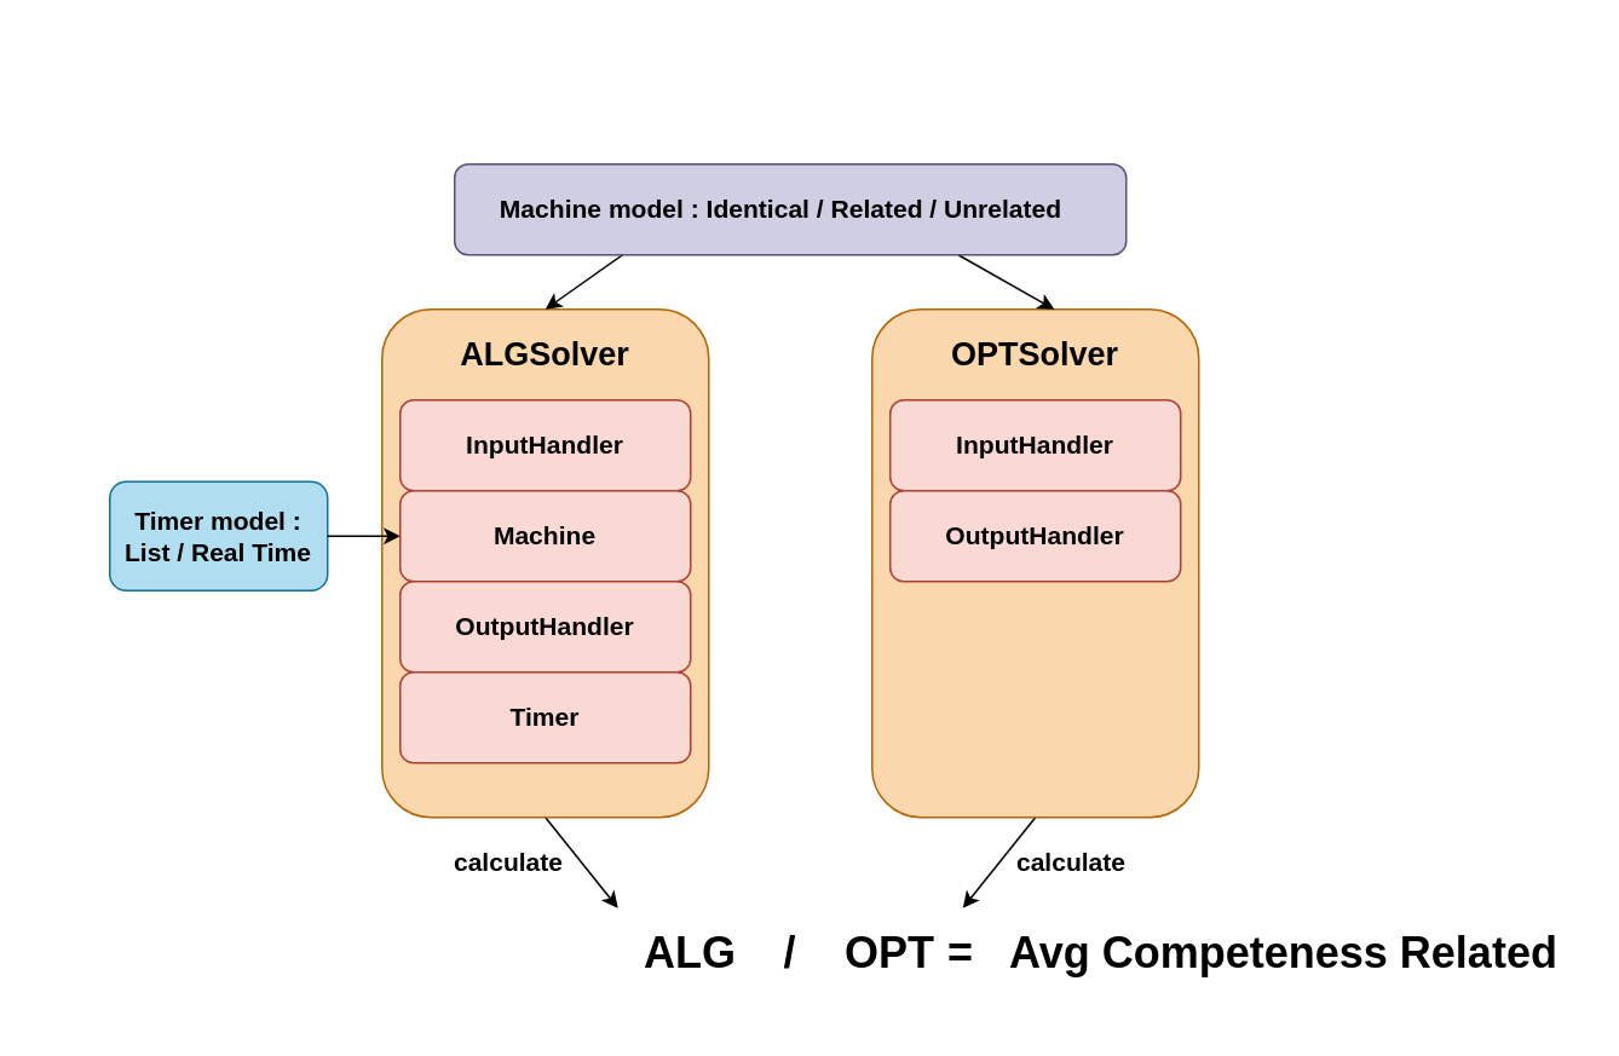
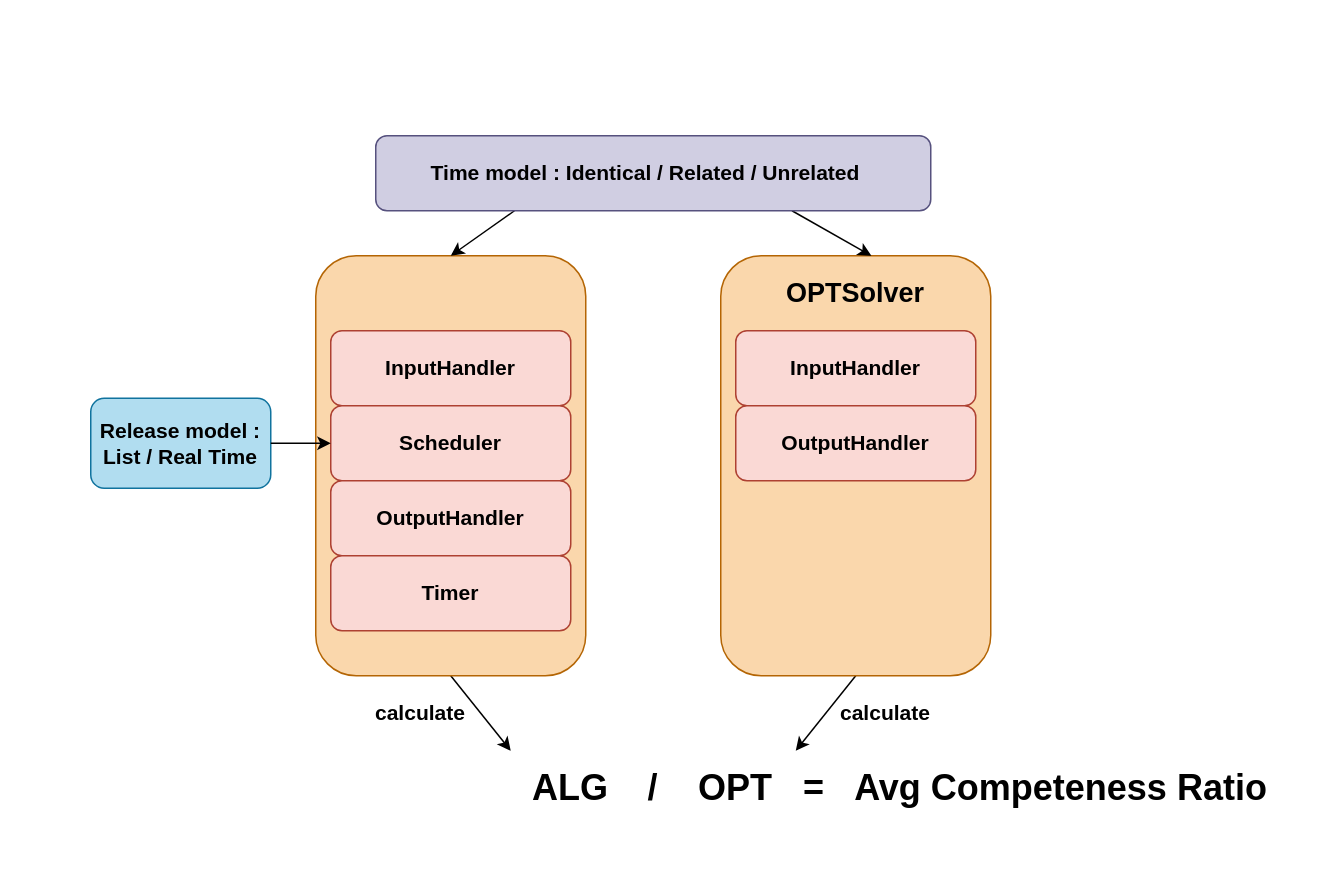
  <mxCell id="0" />
  <mxCell id="1" parent="0" />
  <mxCell id="2" style="edgeStyle=none;html=1;exitX=0.5;exitY=1;exitDx=0;exitDy=0;strokeColor=#000000;fontColor=#000000;" edge="1" parent="1" source="3"><mxGeometry relative="1" as="geometry"><mxPoint x="340" y="500" as="targetPoint" /></mxGeometry></mxCell>
  <mxCell id="3" value="" style="rounded=1;whiteSpace=wrap;html=1;fillColor=#fad7ac;strokeColor=#b46504;" vertex="1" parent="1"><mxGeometry x="210" y="170" width="180" height="280" as="geometry" /></mxCell>
- <mxCell id="4" value="&lt;h2&gt;ALGSolver&lt;/h2&gt;" style="text;strokeColor=none;align=center;fillColor=none;html=1;verticalAlign=middle;whiteSpace=wrap;rounded=0;fontColor=#000000;" vertex="1" parent="1"><mxGeometry x="220" y="180" width="160" height="30" as="geometry" /></mxCell>
  <mxCell id="5" value="" style="rounded=1;whiteSpace=wrap;html=1;fillColor=#fad9d5;strokeColor=#ae4132;" vertex="1" parent="1"><mxGeometry x="220" y="220" width="160" height="50" as="geometry" /></mxCell>
  <mxCell id="6" value="&lt;h3&gt;InputHandler&lt;/h3&gt;" style="text;strokeColor=none;align=center;fillColor=none;html=1;verticalAlign=middle;whiteSpace=wrap;rounded=0;fontColor=#000000;" vertex="1" parent="1"><mxGeometry x="270" y="230" width="60" height="30" as="geometry" /></mxCell>
  <mxCell id="7" value="" style="rounded=1;whiteSpace=wrap;html=1;fillColor=#fad9d5;strokeColor=#ae4132;" vertex="1" parent="1"><mxGeometry x="220" y="270" width="160" height="50" as="geometry" /></mxCell>
  <mxCell id="8" value="" style="rounded=1;whiteSpace=wrap;html=1;fillColor=#fad9d5;strokeColor=#ae4132;" vertex="1" parent="1"><mxGeometry x="220" y="320" width="160" height="50" as="geometry" /></mxCell>
  <mxCell id="9" value="" style="rounded=1;whiteSpace=wrap;html=1;fillColor=#fad9d5;strokeColor=#ae4132;" vertex="1" parent="1"><mxGeometry x="220" y="370" width="160" height="50" as="geometry" /></mxCell>
- <mxCell id="10" value="&lt;h3&gt;Machine&lt;/h3&gt;" style="text;strokeColor=none;align=center;fillColor=none;html=1;verticalAlign=middle;whiteSpace=wrap;rounded=0;fontColor=#000000;" vertex="1" parent="1"><mxGeometry x="270" y="280" width="60" height="30" as="geometry" /></mxCell>
+ <mxCell id="10" value="&lt;h3&gt;Scheduler&lt;/h3&gt;" style="text;strokeColor=none;align=center;fillColor=none;html=1;verticalAlign=middle;whiteSpace=wrap;rounded=0;fontColor=#000000;" vertex="1" parent="1"><mxGeometry x="270" y="280" width="60" height="30" as="geometry" /></mxCell>
  <mxCell id="11" value="&lt;h3&gt;OutputHandler&lt;/h3&gt;" style="text;strokeColor=none;align=center;fillColor=none;html=1;verticalAlign=middle;whiteSpace=wrap;rounded=0;fontColor=#000000;" vertex="1" parent="1"><mxGeometry x="270" y="330" width="60" height="30" as="geometry" /></mxCell>
  <mxCell id="12" value="&lt;h3&gt;Timer&lt;/h3&gt;" style="text;strokeColor=none;align=center;fillColor=none;html=1;verticalAlign=middle;whiteSpace=wrap;rounded=0;fontColor=#000000;" vertex="1" parent="1"><mxGeometry x="270" y="380" width="60" height="30" as="geometry" /></mxCell>
  <mxCell id="13" style="edgeStyle=none;html=1;exitX=0.5;exitY=1;exitDx=0;exitDy=0;strokeColor=#000000;fontColor=#000000;" edge="1" parent="1" source="14"><mxGeometry relative="1" as="geometry"><mxPoint x="530" y="500" as="targetPoint" /></mxGeometry></mxCell>
  <mxCell id="14" value="" style="rounded=1;whiteSpace=wrap;html=1;fillColor=#fad7ac;strokeColor=#b46504;" vertex="1" parent="1"><mxGeometry x="480" y="170" width="180" height="280" as="geometry" /></mxCell>
  <mxCell id="15" value="&lt;h2&gt;OPTSolver&lt;/h2&gt;" style="text;strokeColor=none;align=center;fillColor=none;html=1;verticalAlign=middle;whiteSpace=wrap;rounded=0;fontColor=#000000;" vertex="1" parent="1"><mxGeometry x="490" y="180" width="160" height="30" as="geometry" /></mxCell>
  <mxCell id="16" value="" style="rounded=1;whiteSpace=wrap;html=1;fillColor=#fad9d5;strokeColor=#ae4132;" vertex="1" parent="1"><mxGeometry x="490" y="220" width="160" height="50" as="geometry" /></mxCell>
  <mxCell id="17" value="&lt;h3&gt;InputHandler&lt;/h3&gt;" style="text;strokeColor=none;align=center;fillColor=none;html=1;verticalAlign=middle;whiteSpace=wrap;rounded=0;fontColor=#000000;" vertex="1" parent="1"><mxGeometry x="540" y="230" width="60" height="30" as="geometry" /></mxCell>
  <mxCell id="18" value="" style="rounded=1;whiteSpace=wrap;html=1;fillColor=#fad9d5;strokeColor=#ae4132;" vertex="1" parent="1"><mxGeometry x="490" y="270" width="160" height="50" as="geometry" /></mxCell>
  <mxCell id="19" value="&lt;h3&gt;OutputHandler&lt;/h3&gt;" style="text;strokeColor=none;align=center;fillColor=none;html=1;verticalAlign=middle;whiteSpace=wrap;rounded=0;fontColor=#000000;" vertex="1" parent="1"><mxGeometry x="540" y="280" width="60" height="30" as="geometry" /></mxCell>
  <mxCell id="20" style="edgeStyle=none;html=1;exitX=0.25;exitY=1;exitDx=0;exitDy=0;entryX=0.5;entryY=0;entryDx=0;entryDy=0;fontColor=#000000;strokeColor=#000000;" edge="1" parent="1" source="22" target="3"><mxGeometry relative="1" as="geometry" /></mxCell>
  <mxCell id="21" style="edgeStyle=none;html=1;exitX=0.75;exitY=1;exitDx=0;exitDy=0;entryX=0.558;entryY=0;entryDx=0;entryDy=0;entryPerimeter=0;strokeColor=#000000;fontColor=#000000;" edge="1" parent="1" source="22" target="14"><mxGeometry relative="1" as="geometry" /></mxCell>
  <mxCell id="22" value="" style="rounded=1;whiteSpace=wrap;html=1;fillColor=#d0cee2;strokeColor=#56517e;" vertex="1" parent="1"><mxGeometry x="250" y="90" width="370" height="50" as="geometry" /></mxCell>
- <mxCell id="23" value="&lt;h3&gt;Machine model : Identical / Related / Unrelated&lt;/h3&gt;" style="text;strokeColor=none;align=center;fillColor=none;html=1;verticalAlign=middle;whiteSpace=wrap;rounded=0;fontColor=#000000;" vertex="1" parent="1"><mxGeometry x="245" y="100" width="370" height="30" as="geometry" /></mxCell>
+ <mxCell id="23" value="&lt;h3&gt;Time model : Identical / Related / Unrelated&lt;/h3&gt;" style="text;strokeColor=none;align=center;fillColor=none;html=1;verticalAlign=middle;whiteSpace=wrap;rounded=0;fontColor=#000000;" vertex="1" parent="1"><mxGeometry x="245" y="100" width="370" height="30" as="geometry" /></mxCell>
  <mxCell id="24" value="&lt;h1&gt;ALG&lt;/h1&gt;" style="text;strokeColor=none;align=center;fillColor=none;html=1;verticalAlign=middle;whiteSpace=wrap;rounded=0;fontColor=#000000;" vertex="1" parent="1"><mxGeometry x="350" y="510" width="60" height="30" as="geometry" /></mxCell>
  <mxCell id="25" value="&lt;h1&gt;OPT&lt;/h1&gt;" style="text;strokeColor=none;align=center;fillColor=none;html=1;verticalAlign=middle;whiteSpace=wrap;rounded=0;fontColor=#000000;" vertex="1" parent="1"><mxGeometry x="460" y="510" width="60" height="30" as="geometry" /></mxCell>
  <mxCell id="26" value="&lt;h1&gt;/&lt;/h1&gt;" style="text;strokeColor=none;align=center;fillColor=none;html=1;verticalAlign=middle;whiteSpace=wrap;rounded=0;fontColor=#000000;" vertex="1" parent="1"><mxGeometry x="405" y="510" width="60" height="30" as="geometry" /></mxCell>
- <mxCell id="27" value="&lt;h1&gt;=&amp;nbsp; &amp;nbsp;Avg Competeness Related&lt;/h1&gt;" style="text;strokeColor=none;align=center;fillColor=none;html=1;verticalAlign=middle;whiteSpace=wrap;rounded=0;fontColor=#000000;" vertex="1" parent="1"><mxGeometry x="510" y="510" width="360" height="30" as="geometry" /></mxCell>
+ <mxCell id="27" value="&lt;h1&gt;=&amp;nbsp; &amp;nbsp;Avg Competeness Ratio&lt;/h1&gt;" style="text;strokeColor=none;align=center;fillColor=none;html=1;verticalAlign=middle;whiteSpace=wrap;rounded=0;fontColor=#000000;" vertex="1" parent="1"><mxGeometry x="510" y="510" width="360" height="30" as="geometry" /></mxCell>
  <mxCell id="28" value="" style="rounded=1;whiteSpace=wrap;html=1;fillColor=#b1ddf0;strokeColor=#10739e;" vertex="1" parent="1"><mxGeometry x="60" y="265" width="120" height="60" as="geometry" /></mxCell>
  <mxCell id="29" style="edgeStyle=none;html=1;exitX=1;exitY=0.5;exitDx=0;exitDy=0;entryX=0;entryY=0.5;entryDx=0;entryDy=0;strokeColor=#000000;fontColor=#000000;" edge="1" parent="1" source="30" target="7"><mxGeometry relative="1" as="geometry" /></mxCell>
- <mxCell id="30" value="&lt;h3&gt;Timer model : List / Real Time&lt;/h3&gt;" style="text;strokeColor=none;align=center;fillColor=none;html=1;verticalAlign=middle;whiteSpace=wrap;rounded=0;fontColor=#000000;" vertex="1" parent="1"><mxGeometry x="60" y="280" width="120" height="30" as="geometry" /></mxCell>
+ <mxCell id="30" value="&lt;h3&gt;Release model : List / Real Time&lt;/h3&gt;" style="text;strokeColor=none;align=center;fillColor=none;html=1;verticalAlign=middle;whiteSpace=wrap;rounded=0;fontColor=#000000;" vertex="1" parent="1"><mxGeometry x="60" y="280" width="120" height="30" as="geometry" /></mxCell>
  <mxCell id="31" value="&lt;h3&gt;calculate&lt;/h3&gt;" style="text;strokeColor=none;align=center;fillColor=none;html=1;verticalAlign=middle;whiteSpace=wrap;rounded=0;fontColor=#000000;" vertex="1" parent="1"><mxGeometry x="250" y="460" width="60" height="30" as="geometry" /></mxCell>
  <mxCell id="32" value="&lt;h3&gt;calculate&lt;/h3&gt;" style="text;strokeColor=none;align=center;fillColor=none;html=1;verticalAlign=middle;whiteSpace=wrap;rounded=0;fontColor=#000000;" vertex="1" parent="1"><mxGeometry x="560" y="460" width="60" height="30" as="geometry" /></mxCell>
  <mxCell id="33" value="" style="ellipse;whiteSpace=wrap;html=1;aspect=fixed;fillColor=none;strokeColor=none;" vertex="1" parent="1"><mxGeometry x="20" y="260" width="300" height="300" as="geometry" /></mxCell>
  <mxCell id="34" value="" style="ellipse;whiteSpace=wrap;html=1;aspect=fixed;fillColor=none;strokeColor=none;" vertex="1" parent="1"><mxGeometry x="520" y="20" width="300" height="300" as="geometry" /></mxCell>
